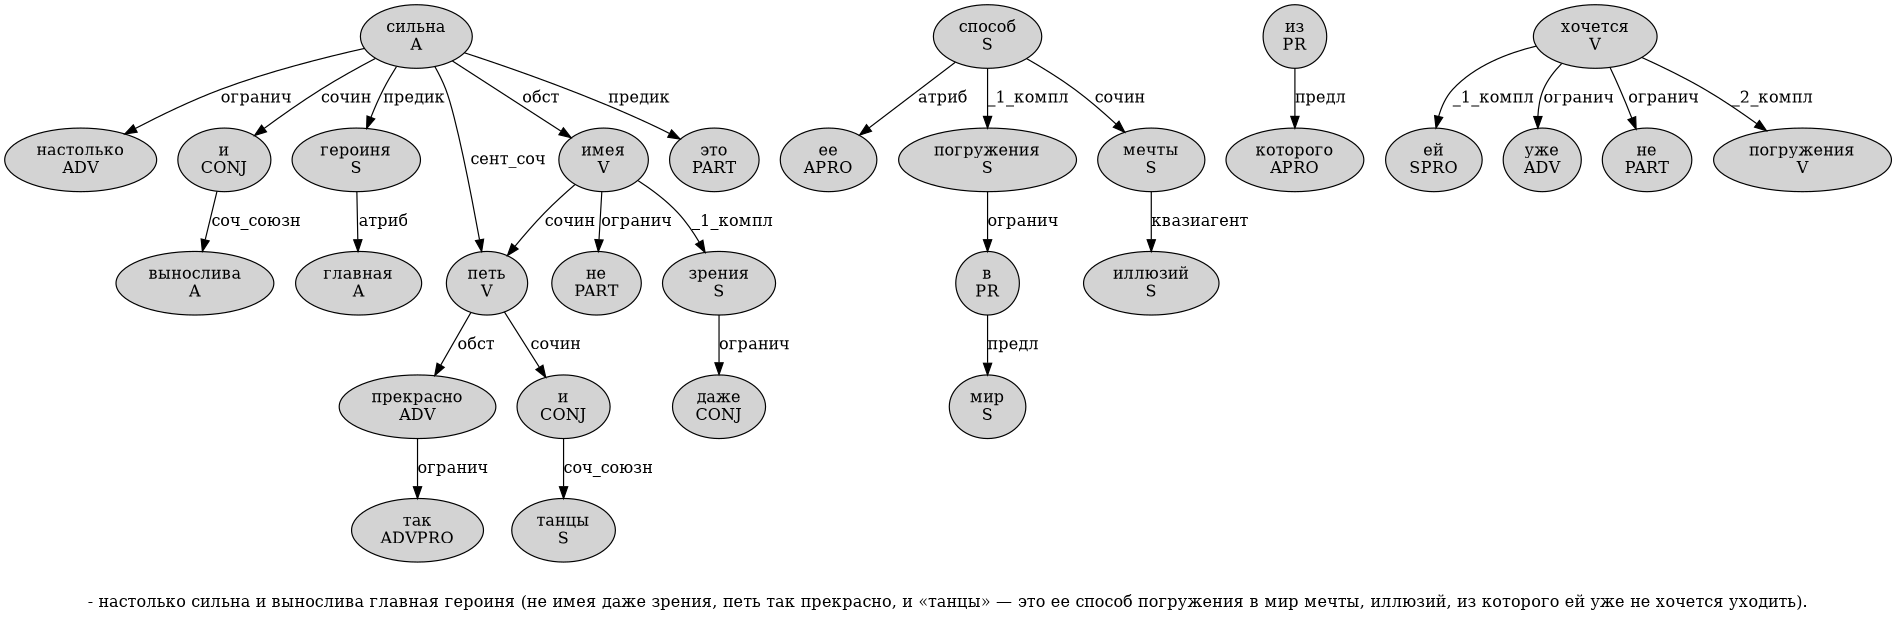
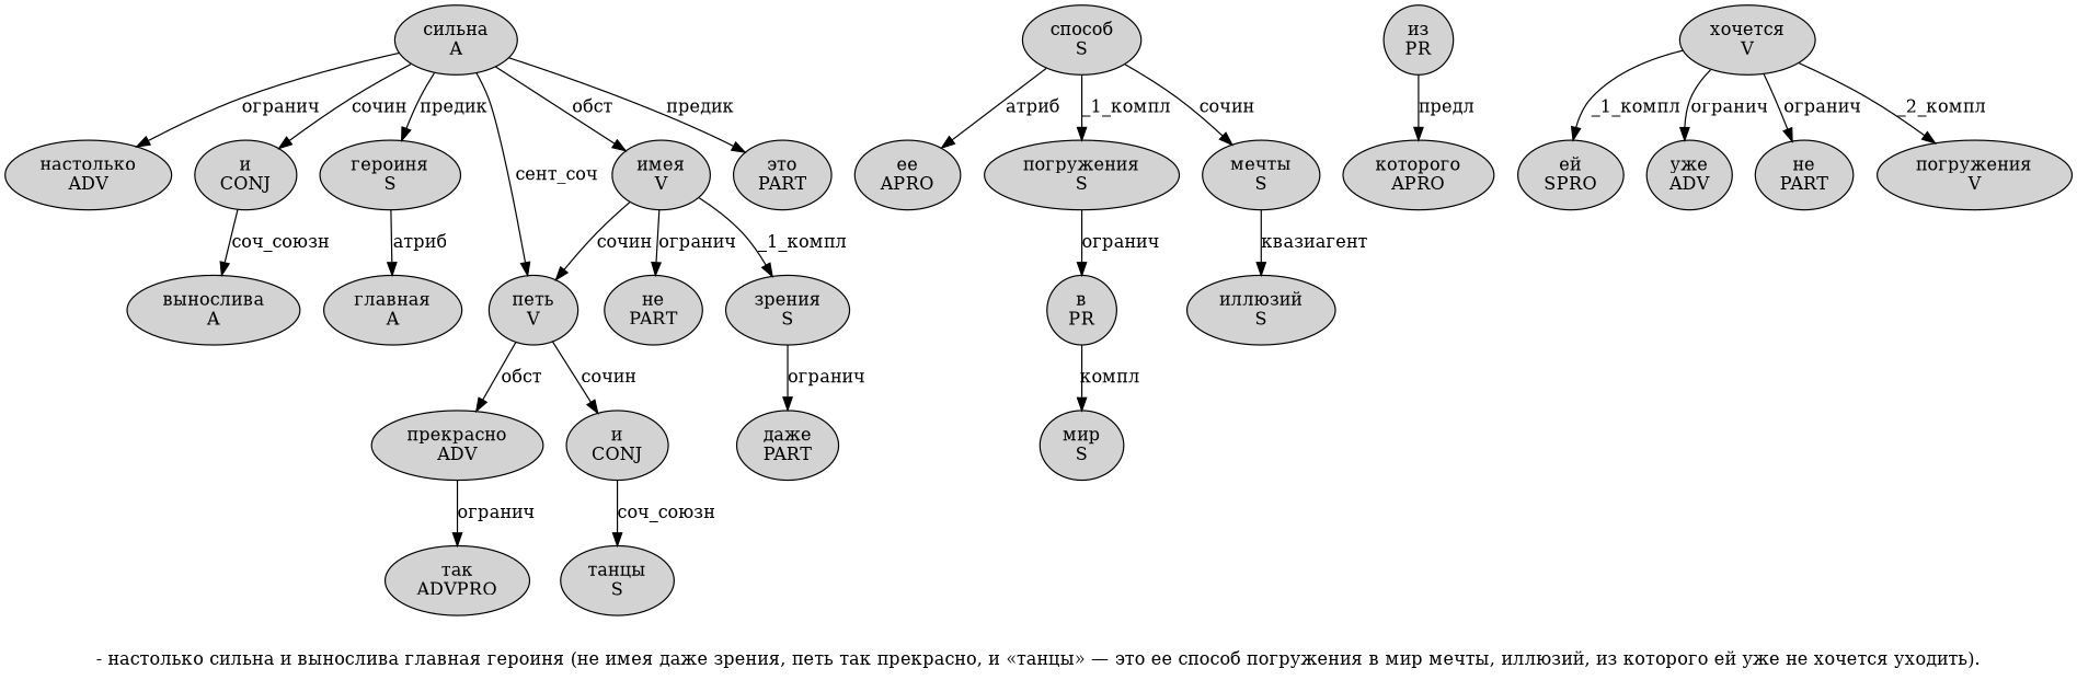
  digraph {
    label="- настолько сильна и вынослива главная героиня (не имея даже зрения, петь так прекрасно, и «танцы» — это ее способ погружения в мир мечты, иллюзий, из которого ей уже не хочется уходить)."
    node [fillcolor=lightgray penwidth=1 shape=ellipse style=filled]
    n1 [label="настолько\nADV"]
    n2 [label="сильна\nA"]
    n3 [label="и\nCONJ"]
    n4 [label="героиня\nS"]
    n5 [label="имея\nV"]
    n6 [label="это\nPART"]
    n7 [label="петь\nV"]
    n8 [label="вынослива\nA"]
    n9 [label="главная\nA"]
    n10 [label="не\nPART"]
    n11 [label="зрения\nS"]
    n12 [label="способ\nS"]
    n13 [label="ее\nAPRO"]
    n14 [label="погружения\nS"]
    n15 [label="мечты\nS"]
-   n16 [label="даже\nCONJ"]
+   n16 [label="даже\nPART"]
    n17 [label="прекрасно\nADV"]
    n18 [label="и\nCONJ"]
    n19 [label="так\nADVPRO"]
    n20 [label="танцы\nS"]
    n21 [label="в\nPR"]
    n22 [label="иллюзий\nS"]
    n23 [label="мир\nS"]
    n24 [label="из\nPR"]
    n25 [label="которого\nAPRO"]
    n26 [label="ей\nSPRO"]
    n27 [label="уже\nADV"]
    n28 [label="не\nPART"]
    n29 [label="хочется\nV"]
    n30 [label="погружения\nV"]
    n2 -> n1 [label="огранич"]
    n2 -> n3 [label="сочин"]
    n2 -> n4 [label="предик"]
    n2 -> n5 [label="обст"]
    n2 -> n6 [label="предик"]
    n2 -> n7 [label="сент_соч"]
    n3 -> n8 [label="соч_союзн"]
    n4 -> n9 [label="атриб"]
    n5 -> n7 [label="сочин"]
    n5 -> n10 [label="огранич"]
    n5 -> n11 [label="_1_компл"]
    n7 -> n17 [label="обст"]
    n7 -> n18 [label="сочин"]
    n11 -> n16 [label="огранич"]
    n12 -> n13 [label="атриб"]
    n12 -> n14 [label="_1_компл"]
    n12 -> n15 [label="сочин"]
    n14 -> n21 [label="огранич"]
    n15 -> n22 [label="квазиагент"]
    n17 -> n19 [label="огранич"]
    n18 -> n20 [label="соч_союзн"]
-   n21 -> n23 [label="предл"]
+   n21 -> n23 [label="компл"]
    n24 -> n25 [label="предл"]
    n29 -> n26 [label="_1_компл"]
    n29 -> n27 [label="огранич"]
    n29 -> n28 [label="огранич"]
    n29 -> n30 [label="_2_компл"]
  }
